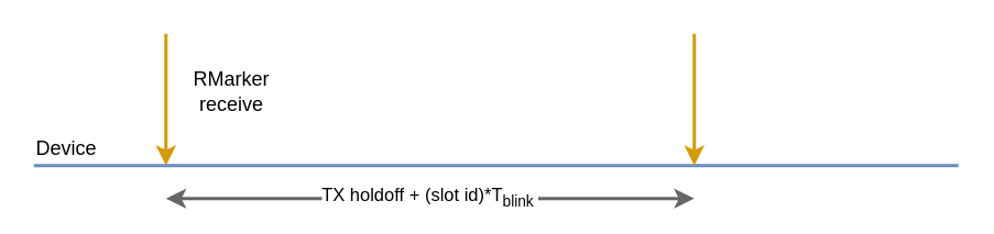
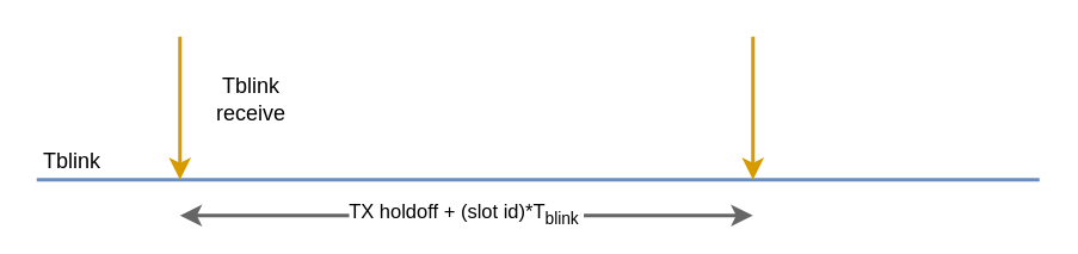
  <mxCell id="0" />
  <mxCell id="1" parent="0" />
  <mxCell id="2" value="" style="endArrow=none;html=1;fillColor=#dae8fc;strokeColor=#6c8ebf;strokeWidth=2;" edge="1" parent="1"><mxGeometry width="50" height="50" relative="1" as="geometry"><mxPoint x="20" y="100" as="sourcePoint" /><mxPoint x="580" y="100" as="targetPoint" /></mxGeometry></mxCell>
  <mxCell id="3" value="" style="endArrow=classic;html=1;fillColor=#ffe6cc;strokeColor=#d79b00;strokeWidth=2;" edge="1" parent="1"><mxGeometry width="50" height="50" relative="1" as="geometry"><mxPoint x="100" y="20" as="sourcePoint" /><mxPoint x="100" y="100" as="targetPoint" /></mxGeometry></mxCell>
- <mxCell id="4" value="RMarker&lt;br&gt;receive" style="text;html=1;strokeColor=none;fillColor=none;align=center;verticalAlign=middle;whiteSpace=wrap;rounded=0;" vertex="1" parent="1"><mxGeometry x="110" y="40" width="60" height="30" as="geometry" /></mxCell>
+ <mxCell id="4" value="Tblink&lt;br&gt;receive" style="text;html=1;strokeColor=none;fillColor=none;align=center;verticalAlign=middle;whiteSpace=wrap;rounded=0;" vertex="1" parent="1"><mxGeometry x="110" y="40" width="60" height="30" as="geometry" /></mxCell>
  <mxCell id="5" value="" style="endArrow=classic;html=1;fillColor=#ffe6cc;strokeColor=#d79b00;strokeWidth=2;" edge="1" parent="1"><mxGeometry width="50" height="50" relative="1" as="geometry"><mxPoint x="420" y="20" as="sourcePoint" /><mxPoint x="420" y="100" as="targetPoint" /></mxGeometry></mxCell>
- <mxCell id="6" value="Device" style="text;html=1;strokeColor=none;fillColor=none;align=center;verticalAlign=middle;whiteSpace=wrap;rounded=0;" vertex="1" parent="1"><mxGeometry x="20" y="80" width="40" height="20" as="geometry" /></mxCell>
+ <mxCell id="6" value="Tblink" style="text;html=1;strokeColor=none;fillColor=none;align=center;verticalAlign=middle;whiteSpace=wrap;rounded=0;" vertex="1" parent="1"><mxGeometry x="20" y="80" width="40" height="20" as="geometry" /></mxCell>
  <mxCell id="7" value="TX holdoff + (slot id)*T&lt;sub&gt;blink&lt;/sub&gt;&amp;nbsp;" style="endArrow=classic;startArrow=classic;html=1;fillColor=#f5f5f5;strokeColor=#666666;strokeWidth=2;" edge="1" parent="1"><mxGeometry width="50" height="50" relative="1" as="geometry"><mxPoint x="100" y="120" as="sourcePoint" /><mxPoint x="420" y="120" as="targetPoint" /></mxGeometry></mxCell>
